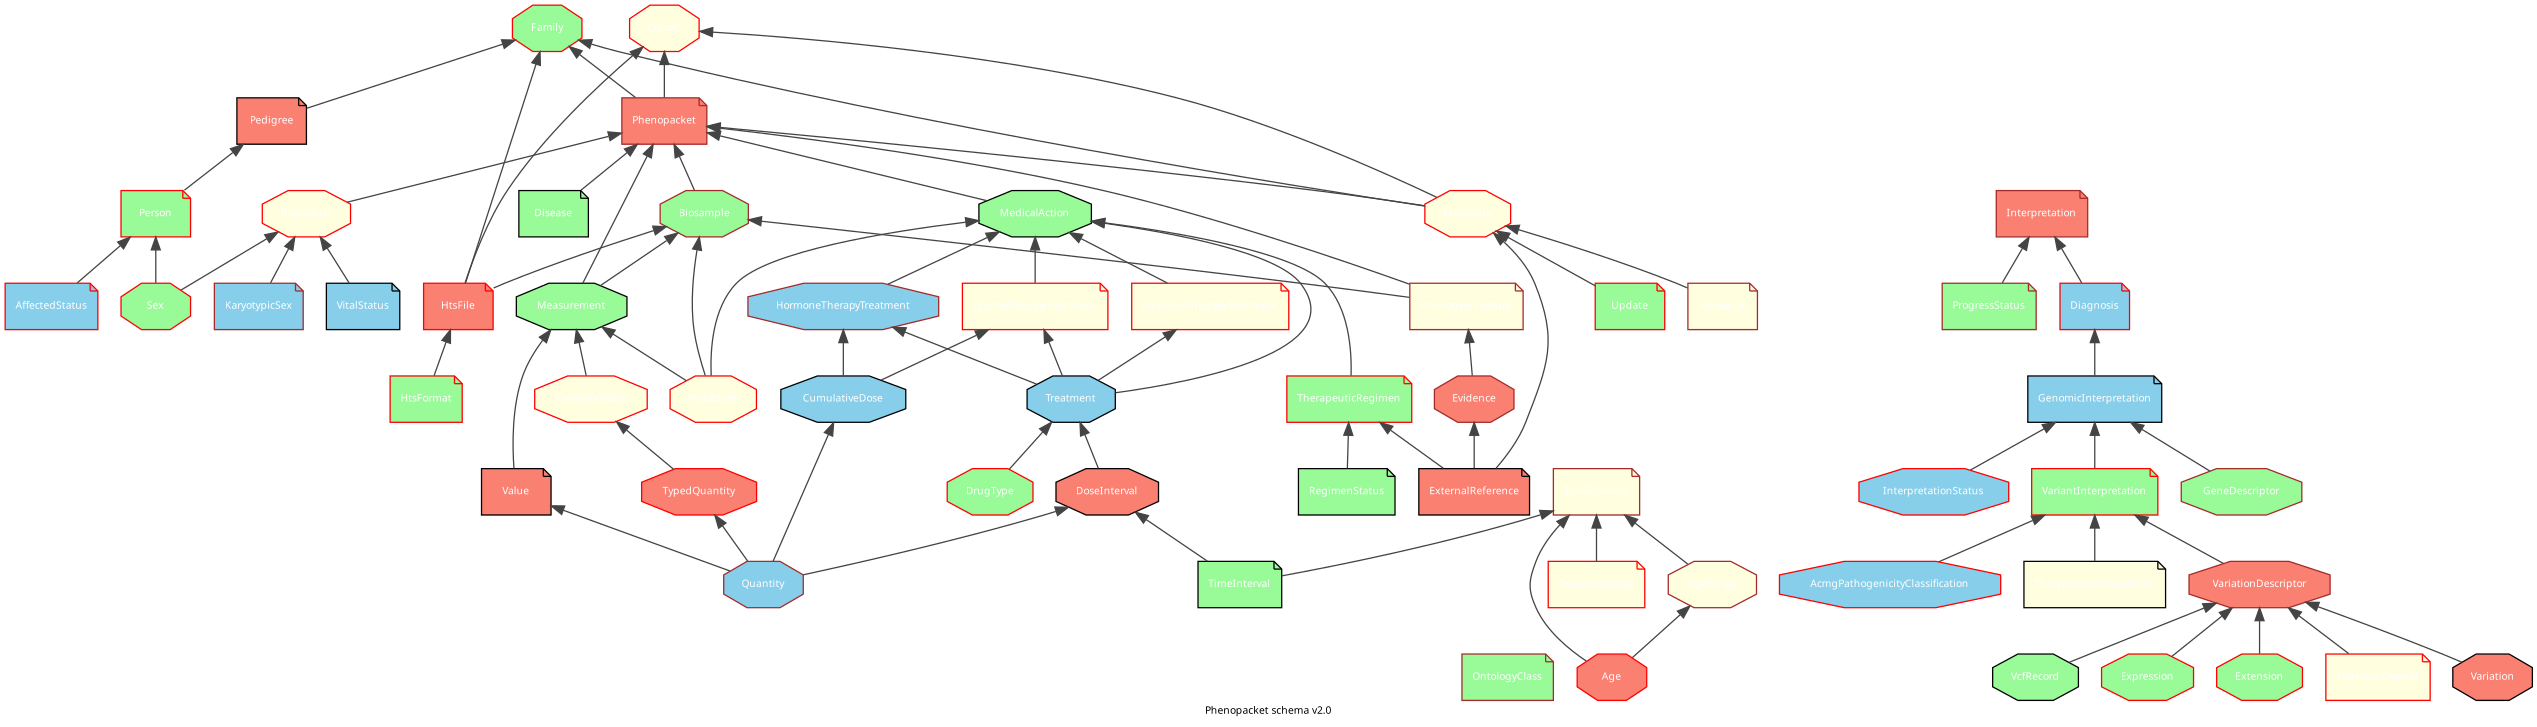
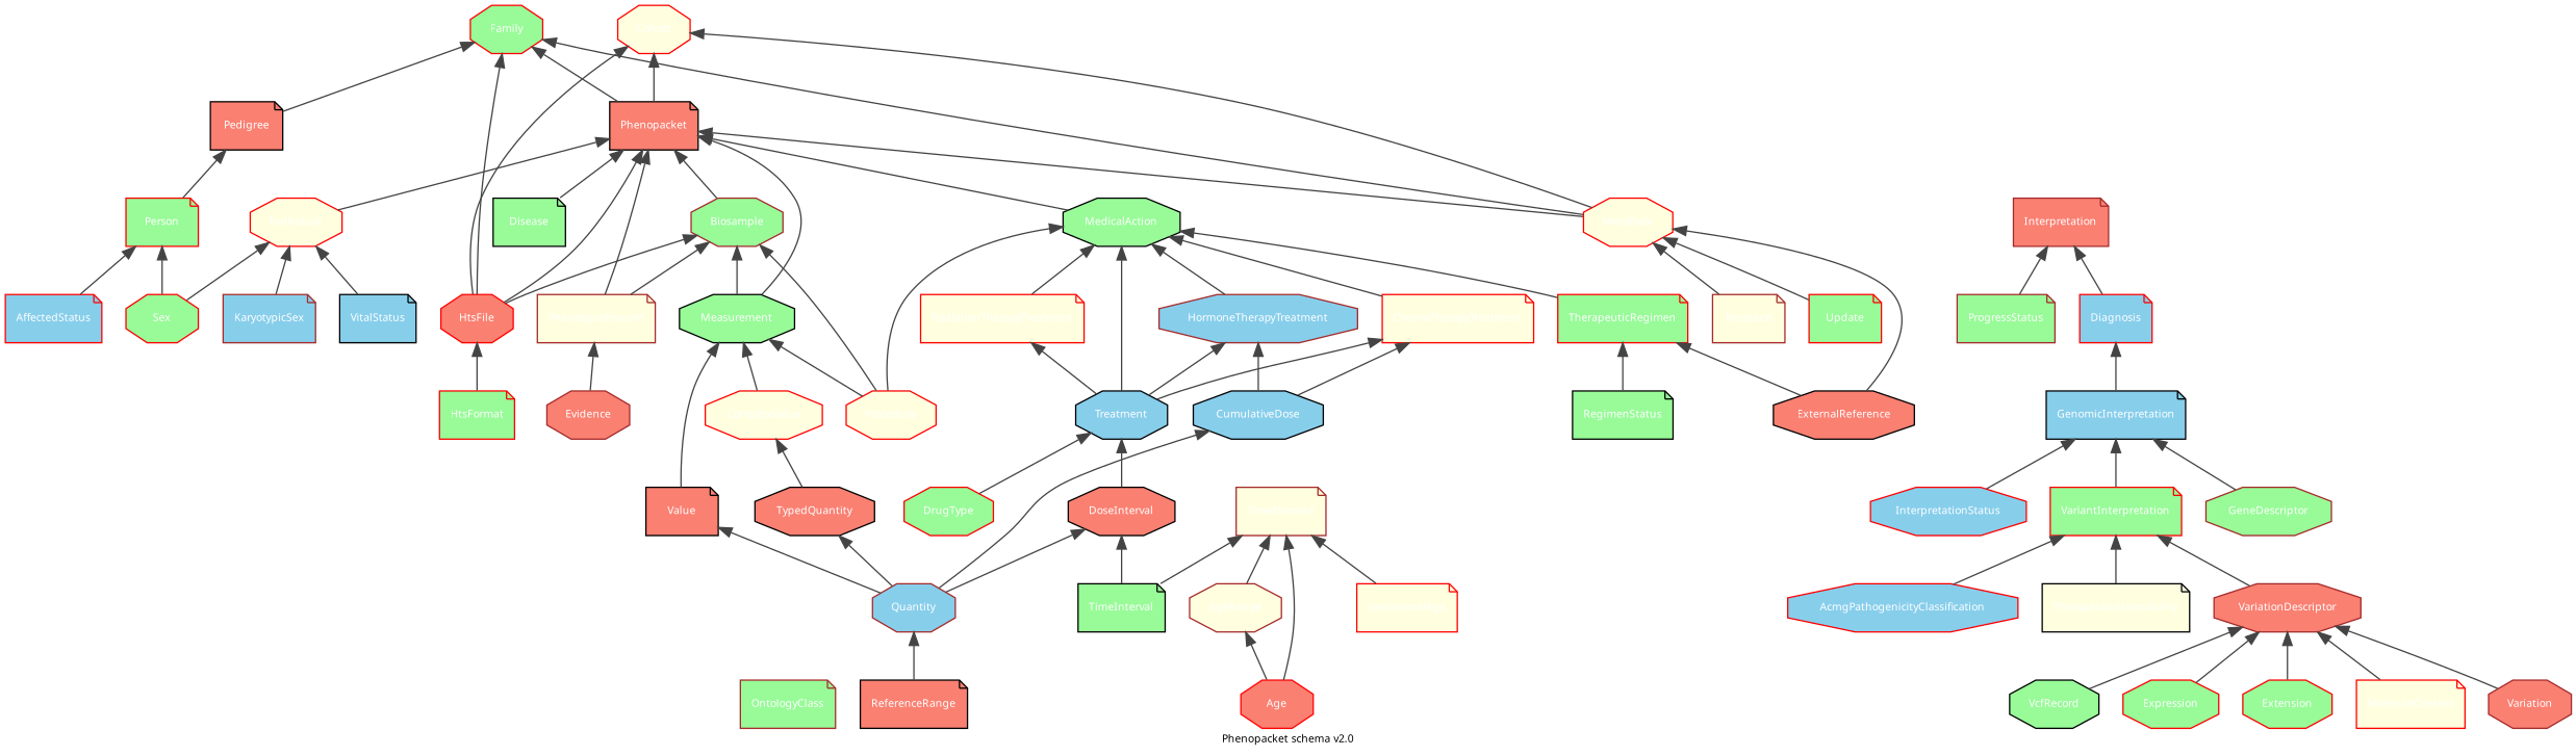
  digraph {
    fontname="Noto Sans"
    fontsize=8
    label="Phenopacket schema v2.0"
    rankdir=BT
    splines=true
    node [color=red fillcolor=palegreen fontcolor=white fontname="Noto Sans" fontsize=8 shape=note style=filled]
    edge [color="#444444" fontname="Noto Sans" fontsize=8]
    OntologyClass [color=brown]
-   ExternalReference [color=black fillcolor=salmon]
+   ExternalReference [color=black fillcolor=salmon shape=octagon]
    Evidence [color=brown fillcolor=salmon shape=octagon]
    Procedure [fillcolor=lightyellow shape=octagon]
    Sex [shape=octagon]
    KaryotypicSex [color=brown fillcolor=skyblue]
    GestationalAge [fillcolor=lightyellow]
    TimeElement [color=brown fillcolor=lightyellow]
    Age [fillcolor=salmon shape=octagon]
    AgeRange [color=brown fillcolor=lightyellow shape=octagon]
    TimeInterval [color=black]
    Biosample [color=brown shape=octagon]
    PhenotypicFeature [color=brown fillcolor=lightyellow]
-   HtsFile [fillcolor=salmon]
+   HtsFile [fillcolor=salmon shape=octagon]
    Measurement [color=black shape=octagon]
    Disease [color=black]
    HtsFormat
    Individual [fillcolor=lightyellow shape=octagon]
    VitalStatus [color=black fillcolor=skyblue]
    Interpretation [color=brown fillcolor=salmon]
    ProgressStatus [color=brown]
    Diagnosis [fillcolor=skyblue]
    GenomicInterpretation [color=black fillcolor=skyblue]
    InterpretationStatus [fillcolor=skyblue shape=octagon]
    VariantInterpretation
    AcmgPathogenicityClassification [fillcolor=skyblue shape=octagon]
    TherapeuticActionability [color=black fillcolor=lightyellow]
    GeneDescriptor [color=brown shape=octagon]
    VariationDescriptor [color=brown fillcolor=salmon shape=octagon]
    VcfRecord [color=black shape=octagon]
    Expression [shape=octagon]
    Extension [shape=octagon]
    MoleculeContext [fillcolor=lightyellow]
-   Variation [color=black fillcolor=salmon shape=octagon]
+   Variation [color=brown fillcolor=salmon shape=octagon]
    Value [color=black fillcolor=salmon]
    Quantity [color=brown fillcolor=skyblue shape=octagon]
-   TypedQuantity [fillcolor=salmon shape=octagon]
+   TypedQuantity [color=black fillcolor=salmon shape=octagon]
    ComplexValue [fillcolor=lightyellow shape=octagon]
+   ReferenceRange [color=black fillcolor=salmon]
    TherapeuticRegimen
    MedicalAction [color=black shape=octagon]
    DoseInterval [color=black fillcolor=salmon shape=octagon]
    CumulativeDose [color=black fillcolor=skyblue shape=octagon]
    Treatment [color=black fillcolor=skyblue shape=octagon]
    ChemoTherapyTreatment [fillcolor=lightyellow]
    HormoneTherapyTreatment [color=brown fillcolor=skyblue shape=octagon]
    RadiationTherapyTreatment [fillcolor=lightyellow]
    RegimenStatus [color=black]
    DrugType [shape=octagon]
    Person
    Pedigree [color=black fillcolor=salmon]
    AffectedStatus [fillcolor=skyblue]
    MetaData [fillcolor=lightyellow shape=octagon]
-   Phenopacket [color=brown fillcolor=salmon]
+   Phenopacket [color=black fillcolor=salmon]
    Family [shape=octagon]
    Cohort [fillcolor=lightyellow shape=octagon]
    Resource [color=brown fillcolor=lightyellow]
    Update
    subgraph sub_1 {
      OntologyClass
      ExternalReference
      Evidence
      Procedure
      Sex
      KaryotypicSex
      GestationalAge
      TimeElement
      Age
      AgeRange
      TimeInterval
    }
    subgraph sub_2 {
      Procedure
      Biosample
      PhenotypicFeature
      HtsFile
      Measurement
    }
    subgraph sub_3 {
      Disease
    }
    subgraph sub_4 {
      HtsFile
      HtsFormat
    }
    subgraph sub_5 {
      Sex
      KaryotypicSex
      Individual
      VitalStatus
    }
    subgraph sub_6 {
      label=interpretation
      Interpretation
      ProgressStatus
      Diagnosis
      GenomicInterpretation
      InterpretationStatus
      VariantInterpretation
      AcmgPathogenicityClassification
      TherapeuticActionability
      GeneDescriptor
      VariationDescriptor
    }
    subgraph sub_7 {
      GeneDescriptor
      VariationDescriptor
      VcfRecord
      Expression
      Extension
      MoleculeContext
      Variation
    }
    subgraph sub_8 {
      Procedure
      Measurement
      Value
      Quantity
      TypedQuantity
      ComplexValue
+     ReferenceRange
    }
    subgraph sub_9 {
      ExternalReference
      Procedure
      TimeInterval
      Quantity
      TherapeuticRegimen
      MedicalAction
      DoseInterval
      CumulativeDose
      Treatment
      ChemoTherapyTreatment
      HormoneTherapyTreatment
      RadiationTherapyTreatment
      RegimenStatus
      DrugType
    }
    subgraph sub_10 {
      Sex
      Person
      Pedigree
      AffectedStatus
    }
    subgraph sub_11 {
      Evidence
      PhenotypicFeature
    }
    subgraph sub_12 {
      ExternalReference
      Evidence
      Biosample
      PhenotypicFeature
      HtsFile
      Measurement
      Disease
      Individual
      Interpretation
      MedicalAction
      Pedigree
      MetaData
      Phenopacket
      Family
      Cohort
      Resource
      Update
    }
-   ExternalReference -> Evidence
    ExternalReference -> TherapeuticRegimen
    ExternalReference -> MetaData
    Evidence -> PhenotypicFeature
    Procedure -> Biosample
    Procedure -> Measurement
    Procedure -> MedicalAction
    Sex -> Individual
    Sex -> Person
    KaryotypicSex -> Individual
    GestationalAge -> TimeElement
    Age -> TimeElement
    Age -> AgeRange
    AgeRange -> TimeElement
    TimeInterval -> TimeElement
    TimeInterval -> DoseInterval
    Biosample -> Phenopacket
    PhenotypicFeature -> Biosample
    PhenotypicFeature -> Phenopacket
    HtsFile -> Biosample
+   HtsFile -> Phenopacket
    HtsFile -> Family
    HtsFile -> Cohort
    Measurement -> Biosample
    Measurement -> Phenopacket
    Disease -> Phenopacket
    HtsFormat -> HtsFile
    Individual -> Phenopacket
    VitalStatus -> Individual
    ProgressStatus -> Interpretation
    Diagnosis -> Interpretation
    GenomicInterpretation -> Diagnosis
    InterpretationStatus -> GenomicInterpretation
    VariantInterpretation -> GenomicInterpretation
    AcmgPathogenicityClassification -> VariantInterpretation
    TherapeuticActionability -> VariantInterpretation
    GeneDescriptor -> GenomicInterpretation
    VariationDescriptor -> VariantInterpretation
    VcfRecord -> VariationDescriptor
    Expression -> VariationDescriptor
    Extension -> VariationDescriptor
    MoleculeContext -> VariationDescriptor
    Variation -> VariationDescriptor
    Value -> Measurement
    Quantity -> Value
    Quantity -> TypedQuantity
    Quantity -> DoseInterval
    Quantity -> CumulativeDose
    TypedQuantity -> ComplexValue
    ComplexValue -> Measurement
+   ReferenceRange -> Quantity
    TherapeuticRegimen -> MedicalAction
    MedicalAction -> Phenopacket
    DoseInterval -> Treatment
    CumulativeDose -> ChemoTherapyTreatment
    CumulativeDose -> HormoneTherapyTreatment
    Treatment -> MedicalAction
    Treatment -> ChemoTherapyTreatment
    Treatment -> HormoneTherapyTreatment
    Treatment -> RadiationTherapyTreatment
    ChemoTherapyTreatment -> MedicalAction
    HormoneTherapyTreatment -> MedicalAction
    RadiationTherapyTreatment -> MedicalAction
    RegimenStatus -> TherapeuticRegimen
    DrugType -> Treatment
    Person -> Pedigree
    Pedigree -> Family
    AffectedStatus -> Person
    MetaData -> Phenopacket
    MetaData -> Family
    MetaData -> Cohort
    Phenopacket -> Family
    Phenopacket -> Cohort
    Resource -> MetaData
    Update -> MetaData
  }
